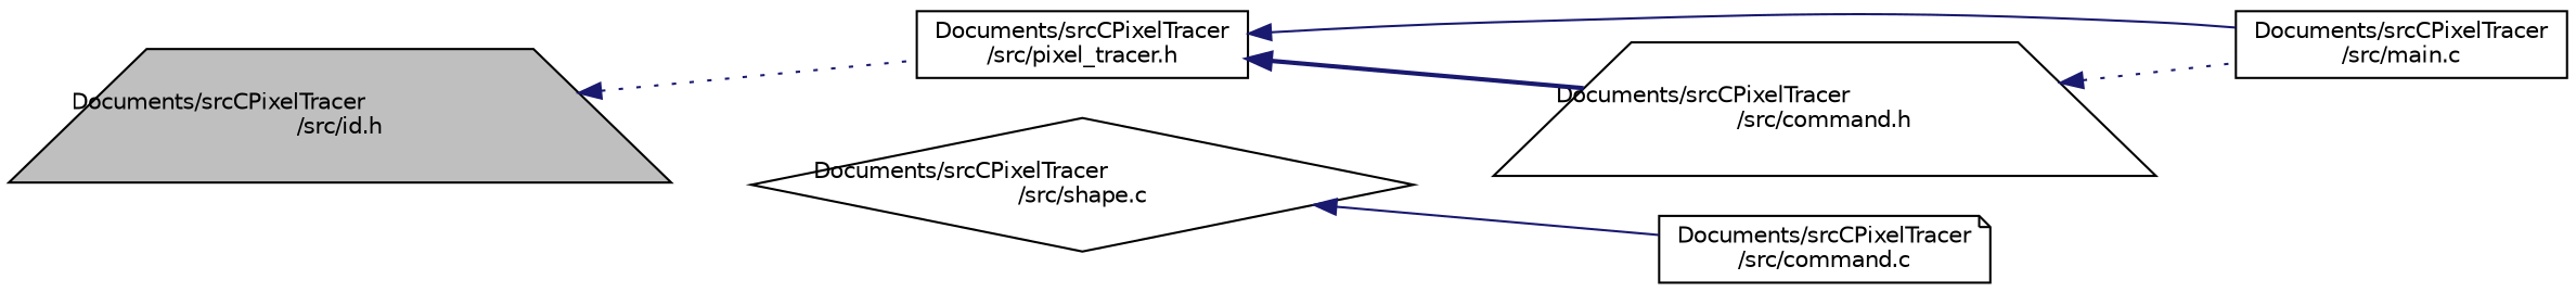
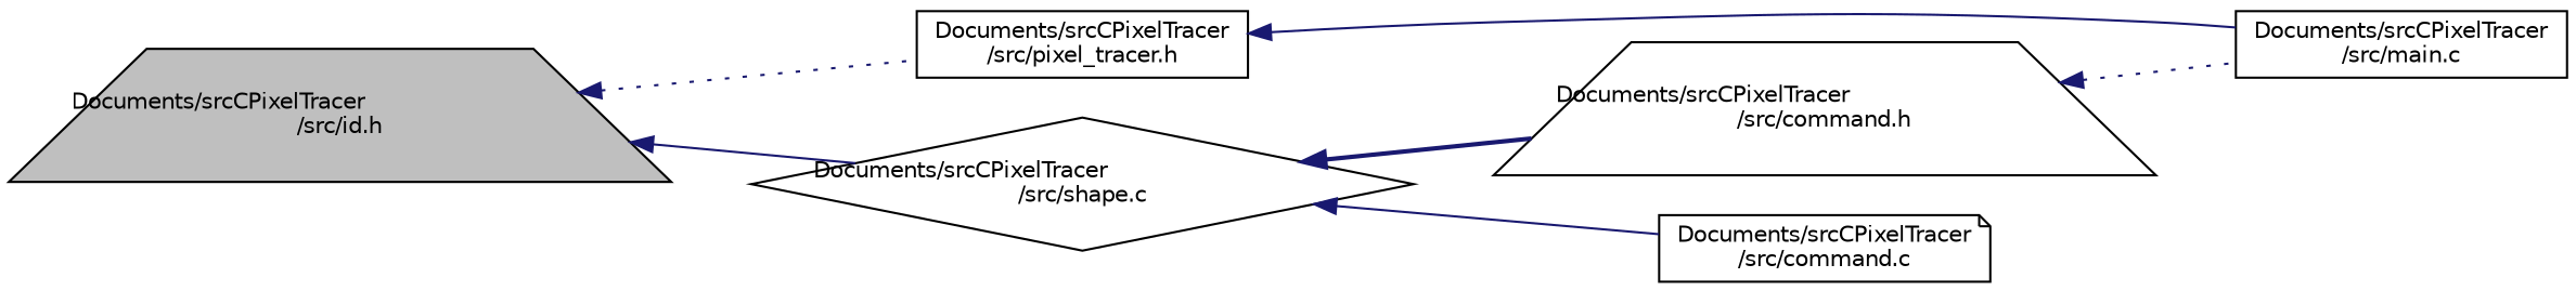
  digraph {
    rankdir=LR
    node [color=black fillcolor=white fontname=Helvetica fontsize=10 shape=trapezium style=filled]
    edge [color=midnightblue dir=back fontname=Helvetica fontsize=10 labelfontname=Helvetica labelfontsize=10 style=solid]
    n1 [fillcolor=grey75 fontcolor=black height=0.2 label="Documents/srcCPixelTracer\l/src/id.h" width=0.4]
    n2 [height=0.2 label="Documents/srcCPixelTracer\l/src/pixel_tracer.h" shape=box width=0.4]
    n3 [height=0.2 label="Documents/srcCPixelTracer\l/src/shape.c" shape=diamond width=0.4]
    n4 [height=0.2 label="Documents/srcCPixelTracer\l/src/command.h" width=0.4]
    n5 [height=0.2 label="Documents/srcCPixelTracer\l/src/main.c" shape=box width=0.4]
    n6 [height=0.2 label="Documents/srcCPixelTracer\l/src/command.c" shape=note width=0.4]
    n1 -> n2 [style=dotted]
-   n2 -> n4 [style=bold]
+   n1 -> n3
+   n3 -> n4 [style=bold]
    n2 -> n5
    n3 -> n6
    n4 -> n5 [style=dotted]
  }
